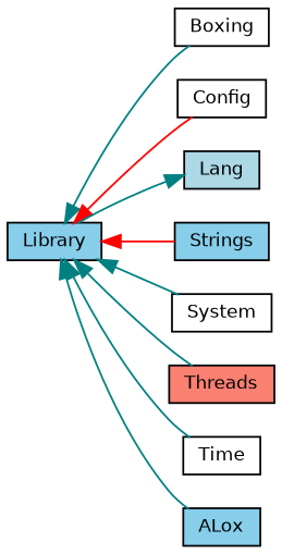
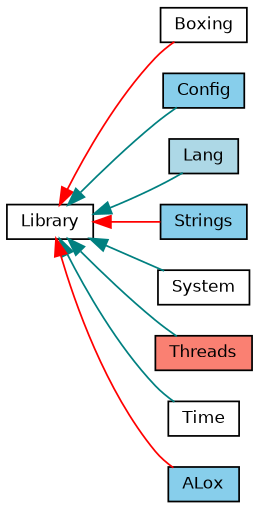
  digraph {
    rankdir=LR
    node [color=black fillcolor=skyblue fontname=Helvetica fontsize=10 shape=record style=filled]
    edge [color=teal dir=back fontname=Helvetica fontsize=10 labelfontname=Helvetica labelfontsize=10 style=solid]
-   n1 [height=0.2 label=Library width=0.4]
+   n1 [fillcolor=white height=0.2 label=Library width=0.4]
    n2 [fillcolor=white height=0.2 label=Boxing width=0.4]
-   n3 [fillcolor=white height=0.2 label=Config width=0.4]
+   n3 [height=0.2 label=Config width=0.4]
    n4 [fillcolor=lightblue height=0.2 label=Lang width=0.4]
    n5 [height=0.2 label=Strings width=0.4]
    n6 [fillcolor=white height=0.2 label=System width=0.4]
    n7 [fillcolor=salmon height=0.2 label=Threads width=0.4]
    n8 [fillcolor=white height=0.2 label=Time width=0.4]
    n9 [height=0.2 label=ALox width=0.4]
-   n1 -> n2
-   n1 -> n3 [color=red]
-   n4 -> n1
+   n1 -> n2 [color=red]
+   n1 -> n3
+   n1 -> n4
    n1 -> n5 [color=red]
    n1 -> n6
    n1 -> n7
    n1 -> n8
-   n1 -> n9
+   n1 -> n9 [color=red]
  }
